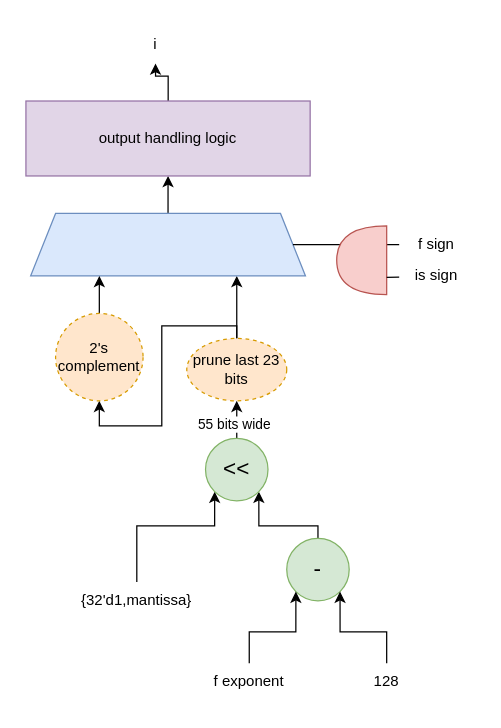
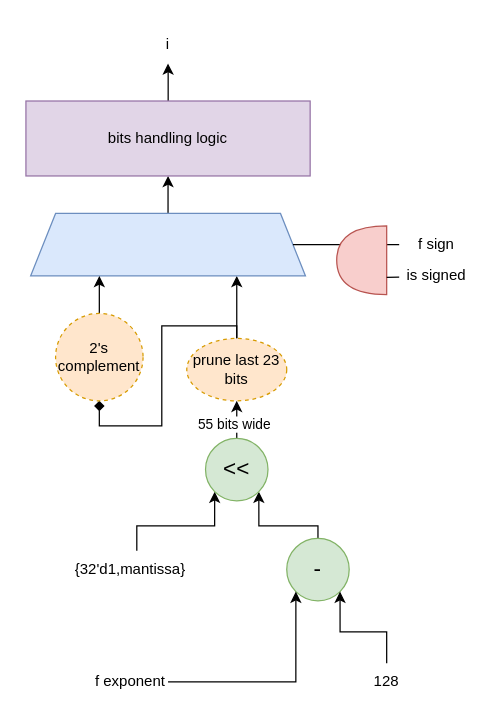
  <mxCell id="0" />
  <mxCell id="1" parent="0" />
  <mxCell id="2" style="edgeStyle=orthogonalEdgeStyle;rounded=0;orthogonalLoop=1;jettySize=auto;html=1;entryX=1;entryY=1;entryDx=0;entryDy=0;exitX=0.5;exitY=0;exitDx=0;exitDy=0;" parent="1" source="3" target="12" edge="1"><mxGeometry relative="1" as="geometry"><Array as="points"><mxPoint x="254" y="420" /><mxPoint x="207" y="420" /></Array></mxGeometry></mxCell>
  <mxCell id="3" value="&lt;font style=&quot;font-size: 18px;&quot;&gt;-&lt;/font&gt;" style="ellipse;whiteSpace=wrap;html=1;aspect=fixed;fillColor=#d5e8d4;strokeColor=#82b366;" parent="1" vertex="1"><mxGeometry x="229" y="430" width="50" height="50" as="geometry" /></mxCell>
  <mxCell id="4" style="edgeStyle=orthogonalEdgeStyle;rounded=0;orthogonalLoop=1;jettySize=auto;html=1;entryX=1;entryY=1;entryDx=0;entryDy=0;exitX=0.5;exitY=0;exitDx=0;exitDy=0;" parent="1" source="5" target="3" edge="1"><mxGeometry relative="1" as="geometry" /></mxCell>
  <mxCell id="5" value="128" style="text;html=1;align=center;verticalAlign=middle;whiteSpace=wrap;rounded=0;" parent="1" vertex="1"><mxGeometry x="279" y="530" width="60" height="30" as="geometry" /></mxCell>
  <mxCell id="6" style="edgeStyle=orthogonalEdgeStyle;rounded=0;orthogonalLoop=1;jettySize=auto;html=1;entryX=0;entryY=1;entryDx=0;entryDy=0;" parent="1" source="7" target="3" edge="1"><mxGeometry relative="1" as="geometry" /></mxCell>
- <mxCell id="7" value="f exponent" style="text;html=1;align=center;verticalAlign=middle;whiteSpace=wrap;rounded=0;" parent="1" vertex="1"><mxGeometry x="169" y="530" width="60" height="30" as="geometry" /></mxCell>
+ <mxCell id="7" value="f exponent" style="text;html=1;align=center;verticalAlign=middle;whiteSpace=wrap;rounded=0;" parent="1" vertex="1"><mxGeometry x="74" y="530" width="60" height="30" as="geometry" /></mxCell>
  <mxCell id="8" style="edgeStyle=orthogonalEdgeStyle;rounded=0;orthogonalLoop=1;jettySize=auto;html=1;entryX=0;entryY=1;entryDx=0;entryDy=0;" parent="1" source="9" target="12" edge="1"><mxGeometry relative="1" as="geometry"><Array as="points"><mxPoint x="109" y="420" /><mxPoint x="171" y="420" /></Array></mxGeometry></mxCell>
- <mxCell id="9" value="{32'd1,mantissa}" style="text;html=1;align=center;verticalAlign=middle;whiteSpace=wrap;rounded=0;" parent="1" vertex="1"><mxGeometry x="64" y="465" width="90" height="30" as="geometry" /></mxCell>
+ <mxCell id="9" value="{32'd1,mantissa}" style="text;html=1;align=center;verticalAlign=middle;whiteSpace=wrap;rounded=0;" parent="1" vertex="1"><mxGeometry x="59" y="440" width="90" height="30" as="geometry" /></mxCell>
  <mxCell id="10" style="edgeStyle=orthogonalEdgeStyle;rounded=0;orthogonalLoop=1;jettySize=auto;html=1;entryX=0.5;entryY=1;entryDx=0;entryDy=0;" parent="1" source="12" target="15" edge="1"><mxGeometry relative="1" as="geometry"><mxPoint x="189" y="320" as="targetPoint" /></mxGeometry></mxCell>
  <mxCell id="11" value="55 bits wide" style="edgeLabel;html=1;align=center;verticalAlign=middle;resizable=0;points=[];" parent="10" vertex="1" connectable="0"><mxGeometry x="0.28" y="3" relative="1" as="geometry"><mxPoint as="offset" /></mxGeometry></mxCell>
  <mxCell id="12" value="&lt;font style=&quot;font-size: 18px;&quot;&gt;&amp;lt;&amp;lt;&lt;/font&gt;" style="ellipse;whiteSpace=wrap;html=1;aspect=fixed;fillColor=#d5e8d4;strokeColor=#82b366;" parent="1" vertex="1"><mxGeometry x="164" y="350" width="50" height="50" as="geometry" /></mxCell>
  <mxCell id="13" style="edgeStyle=orthogonalEdgeStyle;rounded=0;orthogonalLoop=1;jettySize=auto;html=1;entryX=0.75;entryY=1;entryDx=0;entryDy=0;" parent="1" source="15" target="17" edge="1"><mxGeometry relative="1" as="geometry" /></mxCell>
- <mxCell id="14" style="edgeStyle=orthogonalEdgeStyle;rounded=0;orthogonalLoop=1;jettySize=auto;html=1;entryX=0.5;entryY=1;entryDx=0;entryDy=0;" parent="1" source="15" target="19" edge="1"><mxGeometry relative="1" as="geometry"><Array as="points"><mxPoint x="189" y="260" /><mxPoint x="129" y="260" /><mxPoint x="129" y="340" /><mxPoint x="79" y="340" /></Array></mxGeometry></mxCell>
+ <mxCell id="14" style="edgeStyle=orthogonalEdgeStyle;rounded=0;orthogonalLoop=1;jettySize=auto;html=1;entryX=0.5;entryY=1;entryDx=0;entryDy=0;endArrow=diamond;" parent="1" source="15" target="19" edge="1"><mxGeometry relative="1" as="geometry"><Array as="points"><mxPoint x="189" y="260" /><mxPoint x="129" y="260" /><mxPoint x="129" y="340" /><mxPoint x="79" y="340" /></Array></mxGeometry></mxCell>
  <mxCell id="15" value="prune last 23 bits" style="ellipse;whiteSpace=wrap;html=1;fillColor=#ffe6cc;strokeColor=#d79b00;dashed=1;" parent="1" vertex="1"><mxGeometry x="149" y="270" width="80" height="50" as="geometry" /></mxCell>
  <mxCell id="16" style="edgeStyle=orthogonalEdgeStyle;rounded=0;orthogonalLoop=1;jettySize=auto;html=1;entryX=0.5;entryY=1;entryDx=0;entryDy=0;" parent="1" source="17" target="23" edge="1"><mxGeometry relative="1" as="geometry" /></mxCell>
  <mxCell id="17" value="" style="shape=trapezoid;perimeter=trapezoidPerimeter;whiteSpace=wrap;html=1;fixedSize=1;fillColor=#dae8fc;strokeColor=#6c8ebf;" parent="1" vertex="1"><mxGeometry x="24" y="170" width="220" height="50" as="geometry" /></mxCell>
  <mxCell id="18" style="edgeStyle=orthogonalEdgeStyle;rounded=0;orthogonalLoop=1;jettySize=auto;html=1;exitX=0.5;exitY=0;exitDx=0;exitDy=0;entryX=0.25;entryY=1;entryDx=0;entryDy=0;" parent="1" source="19" target="17" edge="1"><mxGeometry relative="1" as="geometry" /></mxCell>
  <mxCell id="19" value="2's complement" style="ellipse;whiteSpace=wrap;html=1;aspect=fixed;fillColor=#ffe6cc;strokeColor=#d79b00;dashed=1;" parent="1" vertex="1"><mxGeometry x="44" y="250" width="70" height="70" as="geometry" /></mxCell>
  <mxCell id="20" value="" style="endArrow=none;html=1;rounded=0;entryX=1;entryY=0.5;entryDx=0;entryDy=0;exitX=0;exitY=0.5;exitDx=0;exitDy=0;" parent="1" source="21" target="17" edge="1"><mxGeometry width="50" height="50" relative="1" as="geometry"><mxPoint x="279" y="195" as="sourcePoint" /><mxPoint x="169" y="160" as="targetPoint" /></mxGeometry></mxCell>
  <mxCell id="21" value="f sign" style="text;html=1;align=center;verticalAlign=middle;whiteSpace=wrap;rounded=0;" parent="1" vertex="1"><mxGeometry x="319" y="180" width="60" height="30" as="geometry" /></mxCell>
  <mxCell id="22" style="edgeStyle=orthogonalEdgeStyle;rounded=0;orthogonalLoop=1;jettySize=auto;html=1;entryX=0.5;entryY=1;entryDx=0;entryDy=0;" parent="1" source="23" target="24" edge="1"><mxGeometry relative="1" as="geometry"><mxPoint x="134" y="50" as="targetPoint" /></mxGeometry></mxCell>
- <mxCell id="23" value="output handling logic" style="rounded=0;whiteSpace=wrap;html=1;fillColor=#e1d5e7;strokeColor=#9673a6;" parent="1" vertex="1"><mxGeometry x="20.25" y="80" width="227.5" height="60" as="geometry" /></mxCell>
- <mxCell id="24" value="i" style="text;html=1;align=center;verticalAlign=middle;whiteSpace=wrap;rounded=0;" parent="1" vertex="1"><mxGeometry x="94" y="20" width="60" height="30" as="geometry" /></mxCell>
+ <mxCell id="23" value="bits handling logic" style="rounded=0;whiteSpace=wrap;html=1;fillColor=#e1d5e7;strokeColor=#9673a6;" parent="1" vertex="1"><mxGeometry x="20.25" y="80" width="227.5" height="60" as="geometry" /></mxCell>
+ <mxCell id="24" value="i" style="text;html=1;align=center;verticalAlign=middle;whiteSpace=wrap;rounded=0;" parent="1" vertex="1"><mxGeometry x="104" y="20" width="60" height="30" as="geometry" /></mxCell>
  <mxCell id="25" value="" style="shape=or;whiteSpace=wrap;html=1;fillColor=#f8cecc;strokeColor=#b85450;rotation=-180;" vertex="1" parent="1"><mxGeometry x="269" y="180" width="40" height="55" as="geometry" /></mxCell>
  <mxCell id="26" value="" style="endArrow=none;html=1;rounded=0;entryX=0;entryY=0.25;entryDx=0;entryDy=0;entryPerimeter=0;" edge="1" parent="1" target="25"><mxGeometry width="50" height="50" relative="1" as="geometry"><mxPoint x="319" y="221" as="sourcePoint" /><mxPoint x="209" y="310" as="targetPoint" /></mxGeometry></mxCell>
- <mxCell id="27" value="is sign" style="text;html=1;align=center;verticalAlign=middle;whiteSpace=wrap;rounded=0;" vertex="1" parent="1"><mxGeometry x="319" y="205" width="60" height="30" as="geometry" /></mxCell>
+ <mxCell id="27" value="is signed" style="text;html=1;align=center;verticalAlign=middle;whiteSpace=wrap;rounded=0;" vertex="1" parent="1"><mxGeometry x="319" y="205" width="60" height="30" as="geometry" /></mxCell>
